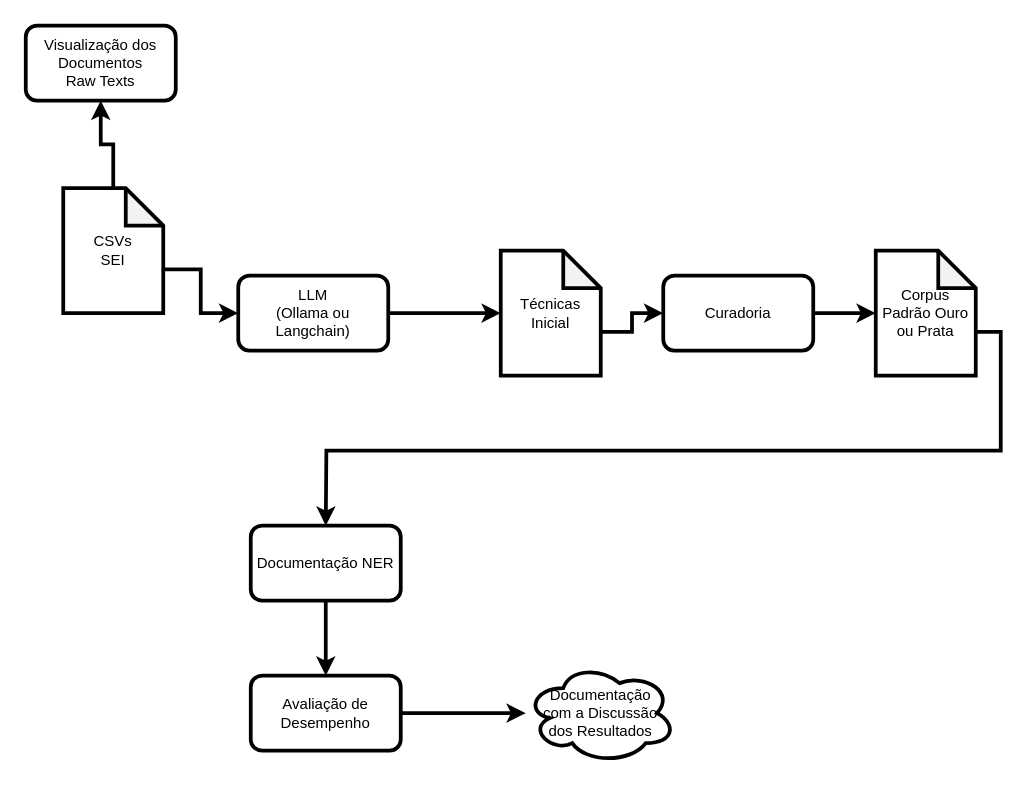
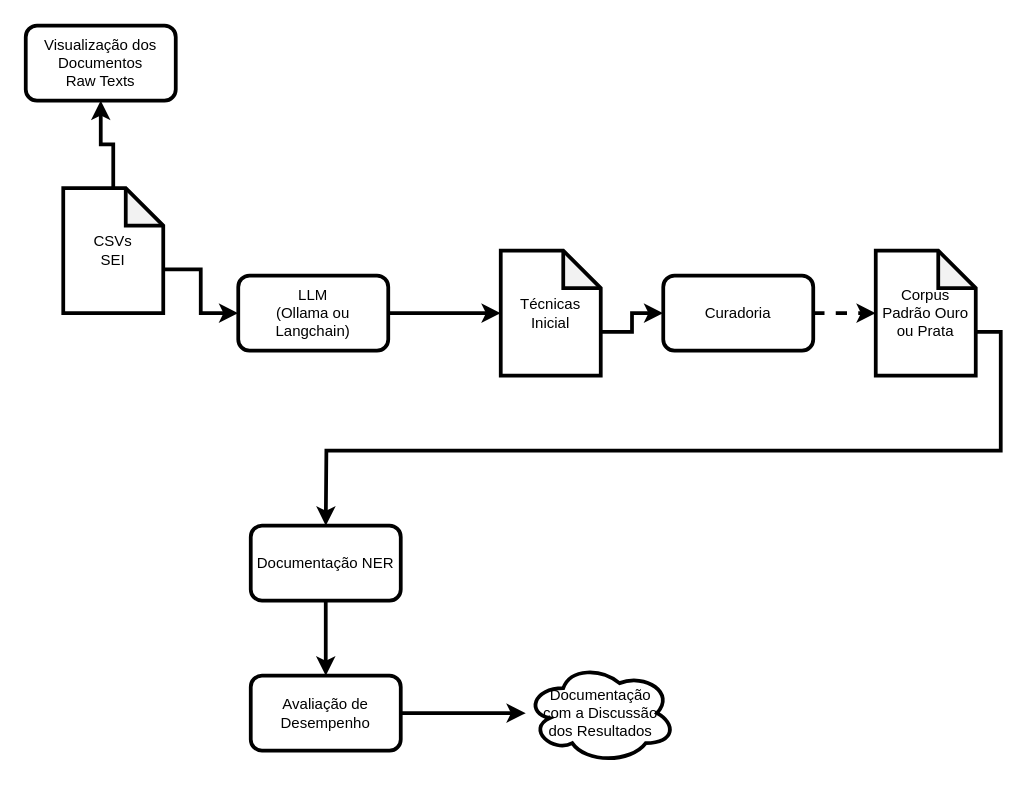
  <mxCell id="0" />
  <mxCell id="1" parent="0" />
  <mxCell id="2" style="edgeStyle=orthogonalEdgeStyle;rounded=0;orthogonalLoop=1;jettySize=auto;html=1;exitX=0;exitY=0;exitDx=80;exitDy=65;exitPerimeter=0;strokeWidth=3;" edge="1" parent="1" source="4" target="6"><mxGeometry relative="1" as="geometry" /></mxCell>
  <mxCell id="3" style="edgeStyle=orthogonalEdgeStyle;rounded=0;orthogonalLoop=1;jettySize=auto;html=1;strokeWidth=3;" edge="1" parent="1" source="4" target="18"><mxGeometry relative="1" as="geometry" /></mxCell>
  <mxCell id="4" value="CSVs&lt;div&gt;SEI&lt;/div&gt;" style="shape=note;whiteSpace=wrap;html=1;backgroundOutline=1;darkOpacity=0.05;strokeWidth=3;" vertex="1" parent="1"><mxGeometry x="50" y="150" width="80" height="100" as="geometry" /></mxCell>
  <mxCell id="5" style="edgeStyle=orthogonalEdgeStyle;rounded=0;orthogonalLoop=1;jettySize=auto;html=1;strokeWidth=3;" edge="1" parent="1" source="6"><mxGeometry relative="1" as="geometry"><mxPoint x="400" y="250" as="targetPoint" /></mxGeometry></mxCell>
  <mxCell id="6" value="LLM&lt;div&gt;(Ollama ou Langchain)&lt;/div&gt;" style="rounded=1;whiteSpace=wrap;html=1;strokeWidth=3;" vertex="1" parent="1"><mxGeometry x="190" y="220" width="120" height="60" as="geometry" /></mxCell>
- <mxCell id="7" style="edgeStyle=orthogonalEdgeStyle;rounded=0;orthogonalLoop=1;jettySize=auto;html=1;strokeWidth=3;" edge="1" parent="1" source="8" target="12"><mxGeometry relative="1" as="geometry" /></mxCell>
+ <mxCell id="7" style="edgeStyle=orthogonalEdgeStyle;rounded=0;orthogonalLoop=1;jettySize=auto;html=1;strokeWidth=3;dashed=1;" edge="1" parent="1" source="8" target="12"><mxGeometry relative="1" as="geometry" /></mxCell>
  <mxCell id="8" value="Curadoria" style="rounded=1;whiteSpace=wrap;html=1;strokeWidth=3;" vertex="1" parent="1"><mxGeometry x="530" y="220" width="120" height="60" as="geometry" /></mxCell>
  <mxCell id="9" style="edgeStyle=orthogonalEdgeStyle;rounded=0;orthogonalLoop=1;jettySize=auto;html=1;exitX=0;exitY=0;exitDx=80;exitDy=65;exitPerimeter=0;strokeWidth=3;" edge="1" parent="1" source="10" target="8"><mxGeometry relative="1" as="geometry" /></mxCell>
  <mxCell id="10" value="Técnicas&lt;div&gt;Inicial&lt;/div&gt;" style="shape=note;whiteSpace=wrap;html=1;backgroundOutline=1;darkOpacity=0.05;strokeWidth=3;" vertex="1" parent="1"><mxGeometry x="400" y="200" width="80" height="100" as="geometry" /></mxCell>
  <mxCell id="11" style="edgeStyle=orthogonalEdgeStyle;rounded=0;orthogonalLoop=1;jettySize=auto;html=1;exitX=0;exitY=0;exitDx=80;exitDy=65;exitPerimeter=0;strokeWidth=3;" edge="1" parent="1" source="12"><mxGeometry relative="1" as="geometry"><mxPoint x="260" y="420" as="targetPoint" /></mxGeometry></mxCell>
  <mxCell id="12" value="Corpus&lt;div&gt;Padrão Ouro ou Prata&lt;/div&gt;" style="shape=note;whiteSpace=wrap;html=1;backgroundOutline=1;darkOpacity=0.05;strokeWidth=3;" vertex="1" parent="1"><mxGeometry x="700" y="200" width="80" height="100" as="geometry" /></mxCell>
  <mxCell id="13" value="" style="edgeStyle=orthogonalEdgeStyle;rounded=0;orthogonalLoop=1;jettySize=auto;html=1;strokeWidth=3;" edge="1" parent="1" source="14" target="16"><mxGeometry relative="1" as="geometry" /></mxCell>
  <mxCell id="14" value="Documentação NER" style="rounded=1;whiteSpace=wrap;html=1;strokeWidth=3;" vertex="1" parent="1"><mxGeometry x="200" y="420" width="120" height="60" as="geometry" /></mxCell>
  <mxCell id="15" style="edgeStyle=orthogonalEdgeStyle;rounded=0;orthogonalLoop=1;jettySize=auto;html=1;exitX=1;exitY=0.5;exitDx=0;exitDy=0;strokeWidth=3;" edge="1" parent="1" source="16" target="17"><mxGeometry relative="1" as="geometry"><mxPoint x="390" y="570" as="targetPoint" /></mxGeometry></mxCell>
  <mxCell id="16" value="Avaliação de Desempenho" style="rounded=1;whiteSpace=wrap;html=1;strokeWidth=3;" vertex="1" parent="1"><mxGeometry x="200" y="540" width="120" height="60" as="geometry" /></mxCell>
  <mxCell id="17" value="Documentação&lt;div&gt;com a Discussão&lt;/div&gt;&lt;div&gt;dos Resultados&lt;/div&gt;" style="ellipse;shape=cloud;whiteSpace=wrap;html=1;strokeWidth=3;" vertex="1" parent="1"><mxGeometry x="420" y="530" width="120" height="80" as="geometry" /></mxCell>
  <mxCell id="18" value="Visualização dos&lt;div&gt;Documentos&lt;/div&gt;&lt;div&gt;Raw Texts&lt;/div&gt;" style="rounded=1;whiteSpace=wrap;html=1;strokeWidth=3;" vertex="1" parent="1"><mxGeometry x="20" y="20" width="120" height="60" as="geometry" /></mxCell>
